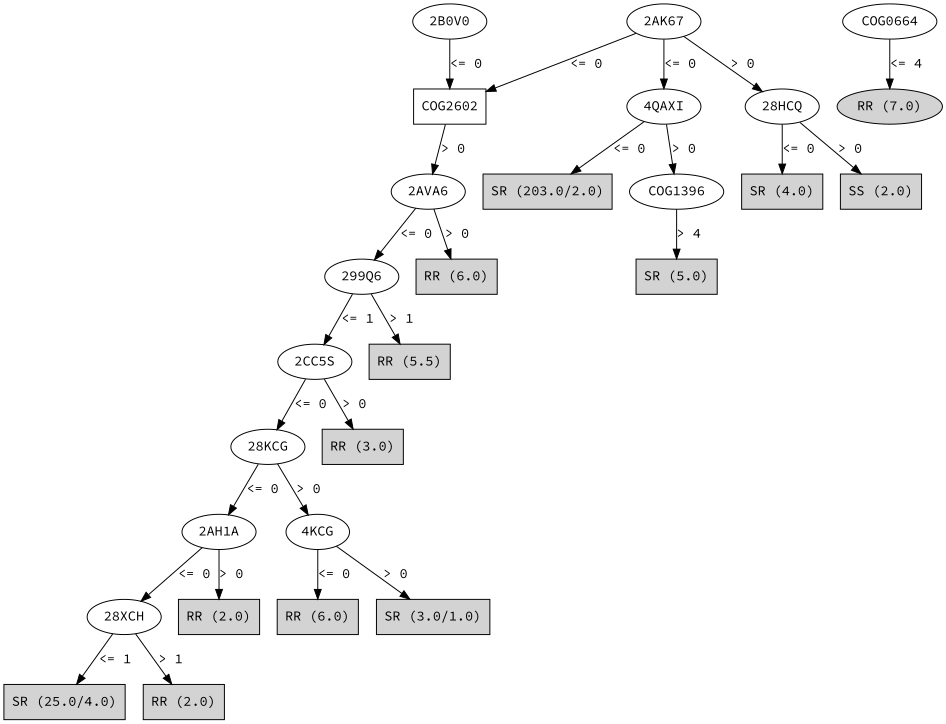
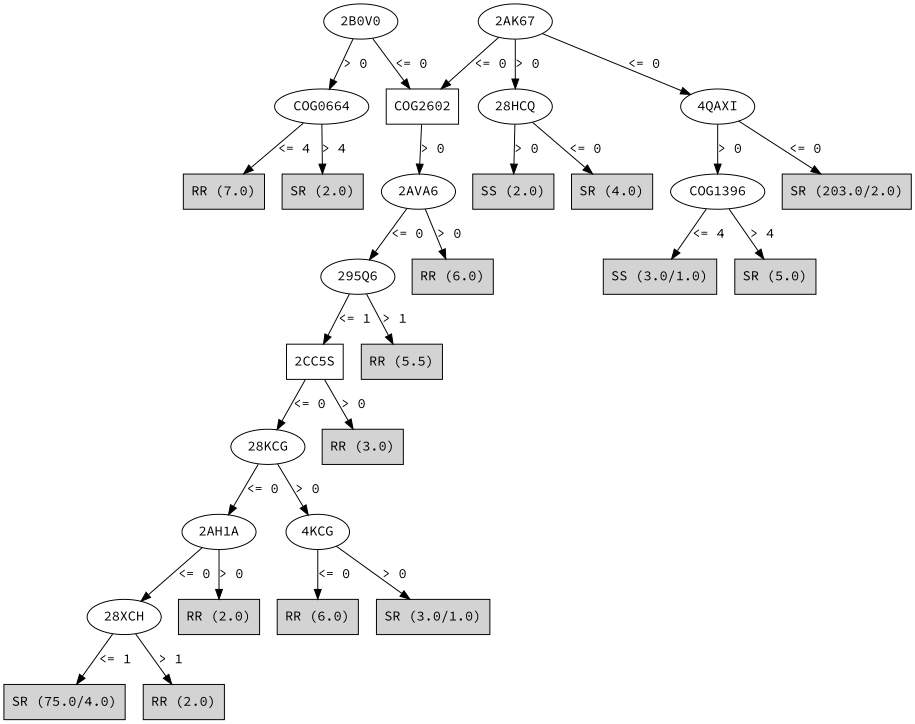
  digraph {
    fontname="Source Code Pro"
    node [fontname="Source Code Pro" shape=box style=filled]
    edge [fontname="Source Code Pro"]
    n1 [label="2B0V0" shape="" style=""]
    n2 [label=COG2602 style=""]
    n3 [label=COG0664 shape="" style=""]
    n4 [label="2AVA6" shape="" style=""]
-   n5 [label="RR (7.0)" shape=ellipse]
+   n5 [label="RR (7.0)"]
+   n6 [label="SR (2.0)"]
    n7 [label="2AK67" shape="" style=""]
    n8 [label="4QAXI" shape="" style=""]
    n9 [label="28HCQ" shape="" style=""]
-   n10 [label="299Q6" shape="" style=""]
+   n10 [label="295Q6" shape="" style=""]
    n11 [label="RR (6.0)"]
    n12 [label="SR (203.0/2.0)"]
    n13 [label=COG1396 shape="" style=""]
    n14 [label="SR (4.0)"]
    n15 [label="SS (2.0)"]
+   n16 [label="SS (3.0/1.0)"]
    n17 [label="SR (5.0)"]
-   n18 [label="2CC5S" shape="" style=""]
+   n18 [label="2CC5S" style=""]
    n19 [label="RR (5.5)"]
    n20 [label="28KCG" shape="" style=""]
    n21 [label="RR (3.0)"]
    n22 [label="2AH1A" shape="" style=""]
    n23 [label="4KCG" shape="" style=""]
    n24 [label="28XCH" shape="" style=""]
    n25 [label="RR (2.0)"]
    n26 [label="RR (6.0)"]
    n27 [label="SR (3.0/1.0)"]
-   n28 [label="SR (25.0/4.0)"]
+   n28 [label="SR (75.0/4.0)"]
    n29 [label="RR (2.0)"]
    n1 -> n2 [label="<= 0"]
+   n1 -> n3 [label="> 0"]
    n2 -> n4 [label="> 0"]
    n3 -> n5 [label="<= 4"]
+   n3 -> n6 [label="> 4"]
    n4 -> n10 [label="<= 0"]
    n4 -> n11 [label="> 0"]
    n7 -> n2 [label="<= 0"]
    n7 -> n8 [label="<= 0"]
    n7 -> n9 [label="> 0"]
    n8 -> n12 [label="<= 0"]
    n8 -> n13 [label="> 0"]
    n9 -> n14 [label="<= 0"]
    n9 -> n15 [label="> 0"]
    n10 -> n18 [label="<= 1"]
    n10 -> n19 [label="> 1"]
+   n13 -> n16 [label="<= 4"]
    n13 -> n17 [label="> 4"]
    n18 -> n20 [label="<= 0"]
    n18 -> n21 [label="> 0"]
    n20 -> n22 [label="<= 0"]
    n20 -> n23 [label="> 0"]
    n22 -> n24 [label="<= 0"]
    n22 -> n25 [label="> 0"]
    n23 -> n26 [label="<= 0"]
    n23 -> n27 [label="> 0"]
    n24 -> n28 [label="<= 1"]
    n24 -> n29 [label="> 1"]
  }
